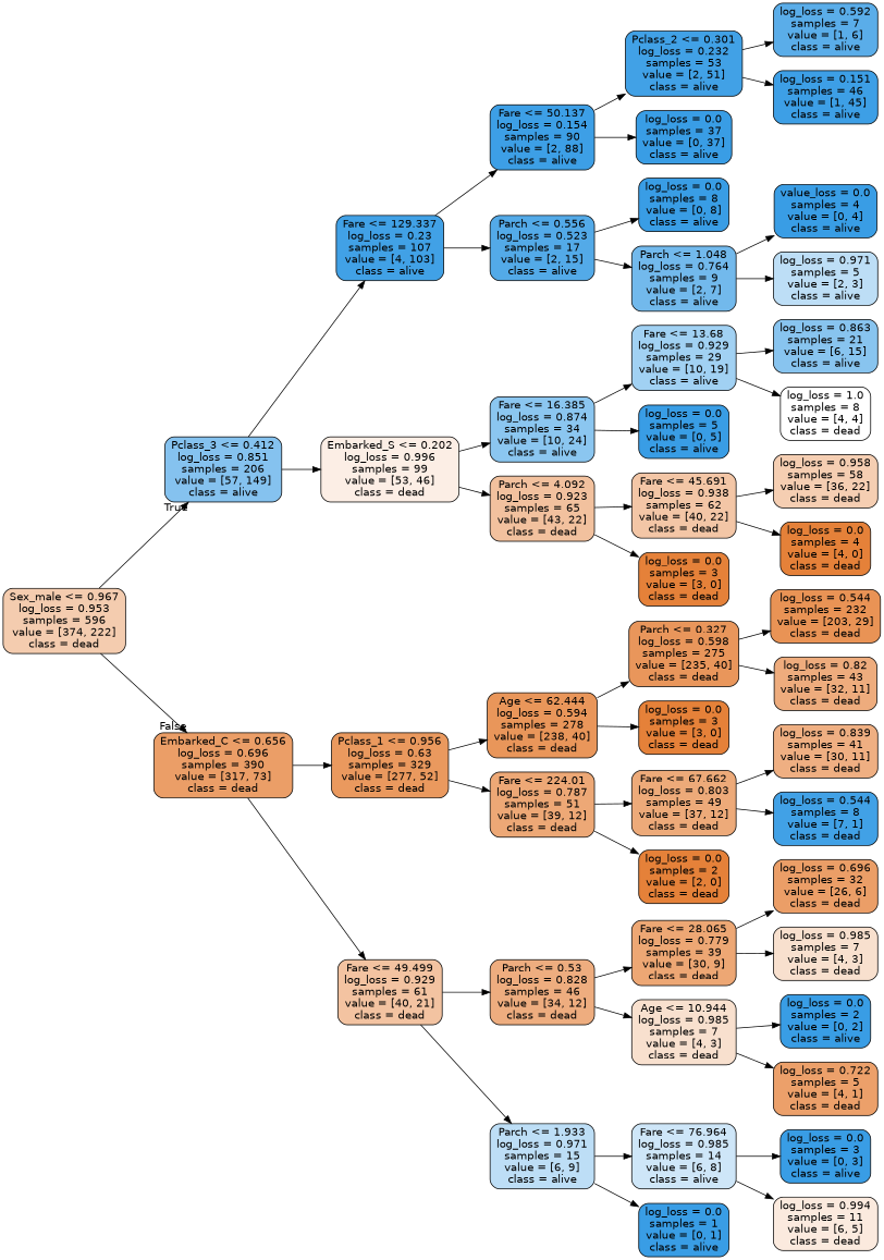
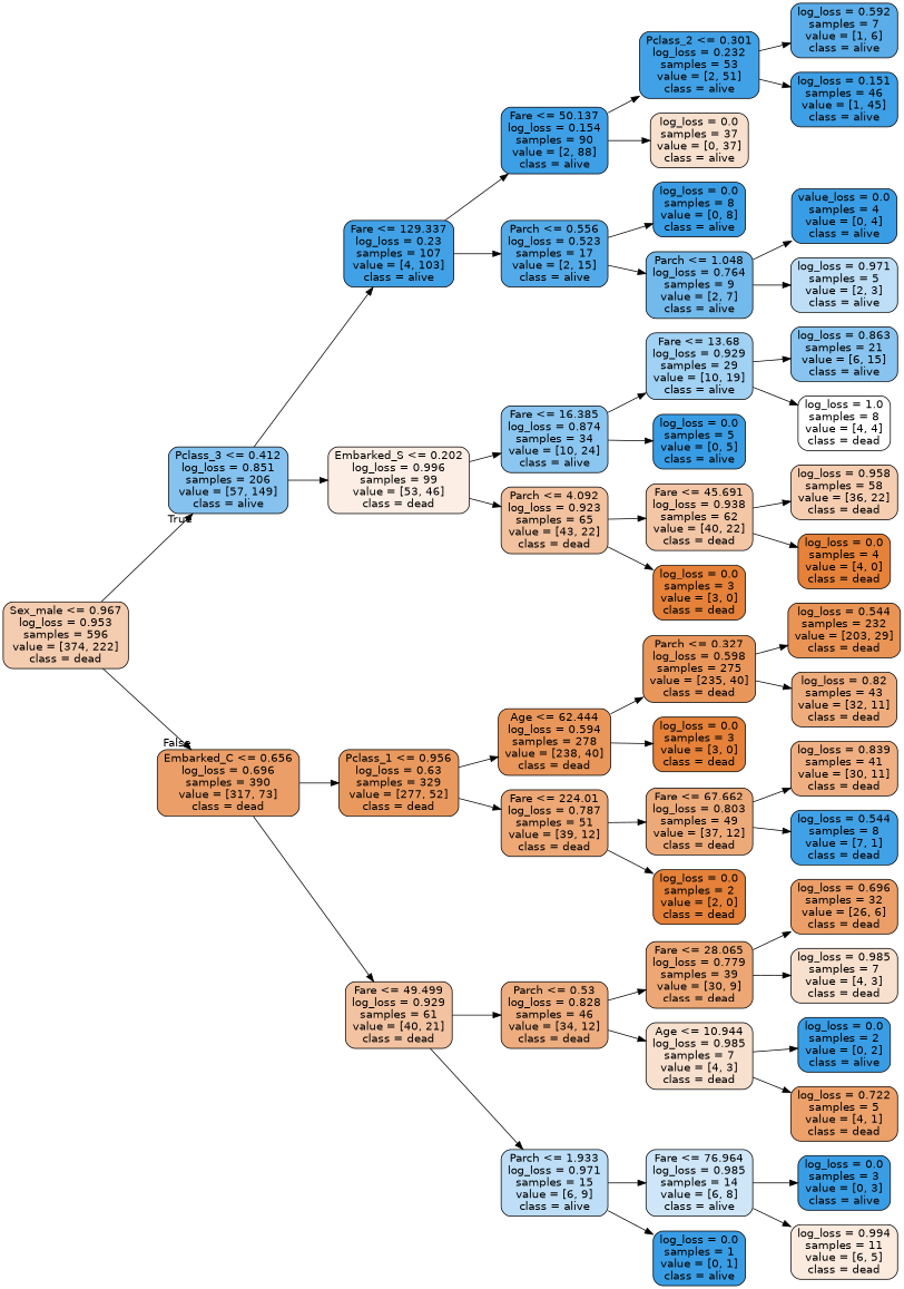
  digraph {
    fontname="DejaVu Sans"
    rankdir=LR
    node [color=black fillcolor="#399de5" fontname="DejaVu Sans" shape=box style="filled, rounded"]
    edge [fontname="DejaVu Sans"]
    n1 [fillcolor="#f4ccaf" label="Sex_male <= 0.967\nlog_loss = 0.953\nsamples = 596\nvalue = [374, 222]\nclass = dead"]
    n2 [fillcolor="#85c2ef" label="Pclass_3 <= 0.412\nlog_loss = 0.851\nsamples = 206\nvalue = [57, 149]\nclass = alive"]
    n3 [fillcolor="#eb9e67" label="Embarked_C <= 0.656\nlog_loss = 0.696\nsamples = 390\nvalue = [317, 73]\nclass = dead"]
    n4 [fillcolor="#41a1e6" label="Fare <= 129.337\nlog_loss = 0.23\nsamples = 107\nvalue = [4, 103]\nclass = alive"]
    n5 [fillcolor="#fceee5" label="Embarked_S <= 0.202\nlog_loss = 0.996\nsamples = 99\nvalue = [53, 46]\nclass = dead"]
    n6 [fillcolor="#ea995e" label="Pclass_1 <= 0.956\nlog_loss = 0.63\nsamples = 329\nvalue = [277, 52]\nclass = dead"]
    n7 [fillcolor="#f3c3a1" label="Fare <= 49.499\nlog_loss = 0.929\nsamples = 61\nvalue = [40, 21]\nclass = dead"]
    n8 [fillcolor="#3d9fe6" label="Fare <= 50.137\nlog_loss = 0.154\nsamples = 90\nvalue = [2, 88]\nclass = alive"]
    n9 [fillcolor="#53aae8" label="Parch <= 0.556\nlog_loss = 0.523\nsamples = 17\nvalue = [2, 15]\nclass = alive"]
    n10 [fillcolor="#8bc6f0" label="Fare <= 16.385\nlog_loss = 0.874\nsamples = 34\nvalue = [10, 24]\nclass = alive"]
    n11 [fillcolor="#f2c19e" label="Parch <= 4.092\nlog_loss = 0.923\nsamples = 65\nvalue = [43, 22]\nclass = dead"]
    n12 [fillcolor="#41a1e6" label="Pclass_2 <= 0.301\nlog_loss = 0.232\nsamples = 53\nvalue = [2, 51]\nclass = alive"]
-   n13 [label="log_loss = 0.0\nsamples = 37\nvalue = [0, 37]\nclass = alive"]
+   n13 [fillcolor="#f8e0ce" label="log_loss = 0.0\nsamples = 37\nvalue = [0, 37]\nclass = alive"]
    n14 [label="log_loss = 0.0\nsamples = 8\nvalue = [0, 8]\nclass = alive"]
    n15 [fillcolor="#72b9ec" label="Parch <= 1.048\nlog_loss = 0.764\nsamples = 9\nvalue = [2, 7]\nclass = alive"]
    n16 [fillcolor="#5aade9" label="log_loss = 0.592\nsamples = 7\nvalue = [1, 6]\nclass = alive"]
    n17 [fillcolor="#3d9fe6" label="log_loss = 0.151\nsamples = 46\nvalue = [1, 45]\nclass = alive"]
    n18 [label="value_loss = 0.0\nsamples = 4\nvalue = [0, 4]\nclass = alive"]
    n19 [fillcolor="#bddef6" label="log_loss = 0.971\nsamples = 5\nvalue = [2, 3]\nclass = alive"]
    n20 [fillcolor="#a1d1f3" label="Fare <= 13.68\nlog_loss = 0.929\nsamples = 29\nvalue = [10, 19]\nclass = alive"]
    n21 [label="log_loss = 0.0\nsamples = 5\nvalue = [0, 5]\nclass = alive"]
    n22 [fillcolor="#f3c6a6" label="Fare <= 45.691\nlog_loss = 0.938\nsamples = 62\nvalue = [40, 22]\nclass = dead"]
    n23 [fillcolor="#e58139" label="log_loss = 0.0\nsamples = 3\nvalue = [3, 0]\nclass = dead"]
    n24 [fillcolor="#88c4ef" label="log_loss = 0.863\nsamples = 21\nvalue = [6, 15]\nclass = alive"]
    n25 [fillcolor="#ffffff" label="log_loss = 1.0\nsamples = 8\nvalue = [4, 4]\nclass = dead"]
    n26 [fillcolor="#f5ceb2" label="log_loss = 0.958\nsamples = 58\nvalue = [36, 22]\nclass = dead"]
    n27 [fillcolor="#e58139" label="log_loss = 0.0\nsamples = 4\nvalue = [4, 0]\nclass = dead"]
    n28 [fillcolor="#e9965a" label="Age <= 62.444\nlog_loss = 0.594\nsamples = 278\nvalue = [238, 40]\nclass = dead"]
    n29 [fillcolor="#eda876" label="Fare <= 224.01\nlog_loss = 0.787\nsamples = 51\nvalue = [39, 12]\nclass = dead"]
    n30 [fillcolor="#eead7f" label="Parch <= 0.53\nlog_loss = 0.828\nsamples = 46\nvalue = [34, 12]\nclass = dead"]
    n31 [fillcolor="#bddef6" label="Parch <= 1.933\nlog_loss = 0.971\nsamples = 15\nvalue = [6, 9]\nclass = alive"]
    n32 [fillcolor="#e9965b" label="Parch <= 0.327\nlog_loss = 0.598\nsamples = 275\nvalue = [235, 40]\nclass = dead"]
    n33 [fillcolor="#e58139" label="log_loss = 0.0\nsamples = 3\nvalue = [3, 0]\nclass = dead"]
    n34 [fillcolor="#edaa79" label="Fare <= 67.662\nlog_loss = 0.803\nsamples = 49\nvalue = [37, 12]\nclass = dead"]
    n35 [fillcolor="#e58139" label="log_loss = 0.0\nsamples = 2\nvalue = [2, 0]\nclass = dead"]
    n36 [fillcolor="#e99355" label="log_loss = 0.544\nsamples = 232\nvalue = [203, 29]\nclass = dead"]
    n37 [fillcolor="#eeac7d" label="log_loss = 0.82\nsamples = 43\nvalue = [32, 11]\nclass = dead"]
    n38 [fillcolor="#efaf82" label="log_loss = 0.839\nsamples = 41\nvalue = [30, 11]\nclass = dead"]
    n39 [fillcolor="#41a1e6" label="log_loss = 0.544\nsamples = 8\nvalue = [7, 1]\nclass = dead"]
    n40 [fillcolor="#eda774" label="Fare <= 28.065\nlog_loss = 0.779\nsamples = 39\nvalue = [30, 9]\nclass = dead"]
    n41 [fillcolor="#f8e0ce" label="Age <= 10.944\nlog_loss = 0.985\nsamples = 7\nvalue = [4, 3]\nclass = dead"]
    n42 [fillcolor="#cee6f8" label="Fare <= 76.964\nlog_loss = 0.985\nsamples = 14\nvalue = [6, 8]\nclass = alive"]
    n43 [label="log_loss = 0.0\nsamples = 1\nvalue = [0, 1]\nclass = alive"]
    n44 [fillcolor="#eb9e67" label="log_loss = 0.696\nsamples = 32\nvalue = [26, 6]\nclass = dead"]
    n45 [fillcolor="#f8e0ce" label="log_loss = 0.985\nsamples = 7\nvalue = [4, 3]\nclass = dead"]
    n46 [label="log_loss = 0.0\nsamples = 2\nvalue = [0, 2]\nclass = alive"]
    n47 [fillcolor="#eca06a" label="log_loss = 0.722\nsamples = 5\nvalue = [4, 1]\nclass = dead"]
    n48 [label="log_loss = 0.0\nsamples = 3\nvalue = [0, 3]\nclass = alive"]
    n49 [fillcolor="#fbeade" label="log_loss = 0.994\nsamples = 11\nvalue = [6, 5]\nclass = dead"]
    n1 -> n2 [headlabel=True labelangle=45 labeldistance=2.5]
    n1 -> n3 [headlabel=False labelangle=-45 labeldistance=2.5]
    n2 -> n4
    n2 -> n5
    n3 -> n6
    n3 -> n7
    n4 -> n8
    n4 -> n9
    n5 -> n10
    n5 -> n11
    n6 -> n28
    n6 -> n29
    n7 -> n30
    n7 -> n31
    n8 -> n12
    n8 -> n13
    n9 -> n14
    n9 -> n15
    n10 -> n20
    n10 -> n21
    n11 -> n22
    n11 -> n23
    n12 -> n16
    n12 -> n17
    n15 -> n18
    n15 -> n19
    n20 -> n24
    n20 -> n25
    n22 -> n26
    n22 -> n27
    n28 -> n32
    n28 -> n33
    n29 -> n34
    n29 -> n35
    n30 -> n40
    n30 -> n41
    n31 -> n42
    n31 -> n43
    n32 -> n36
    n32 -> n37
    n34 -> n38
    n34 -> n39
    n40 -> n44
    n40 -> n45
    n41 -> n46
    n41 -> n47
    n42 -> n48
    n42 -> n49
  }
